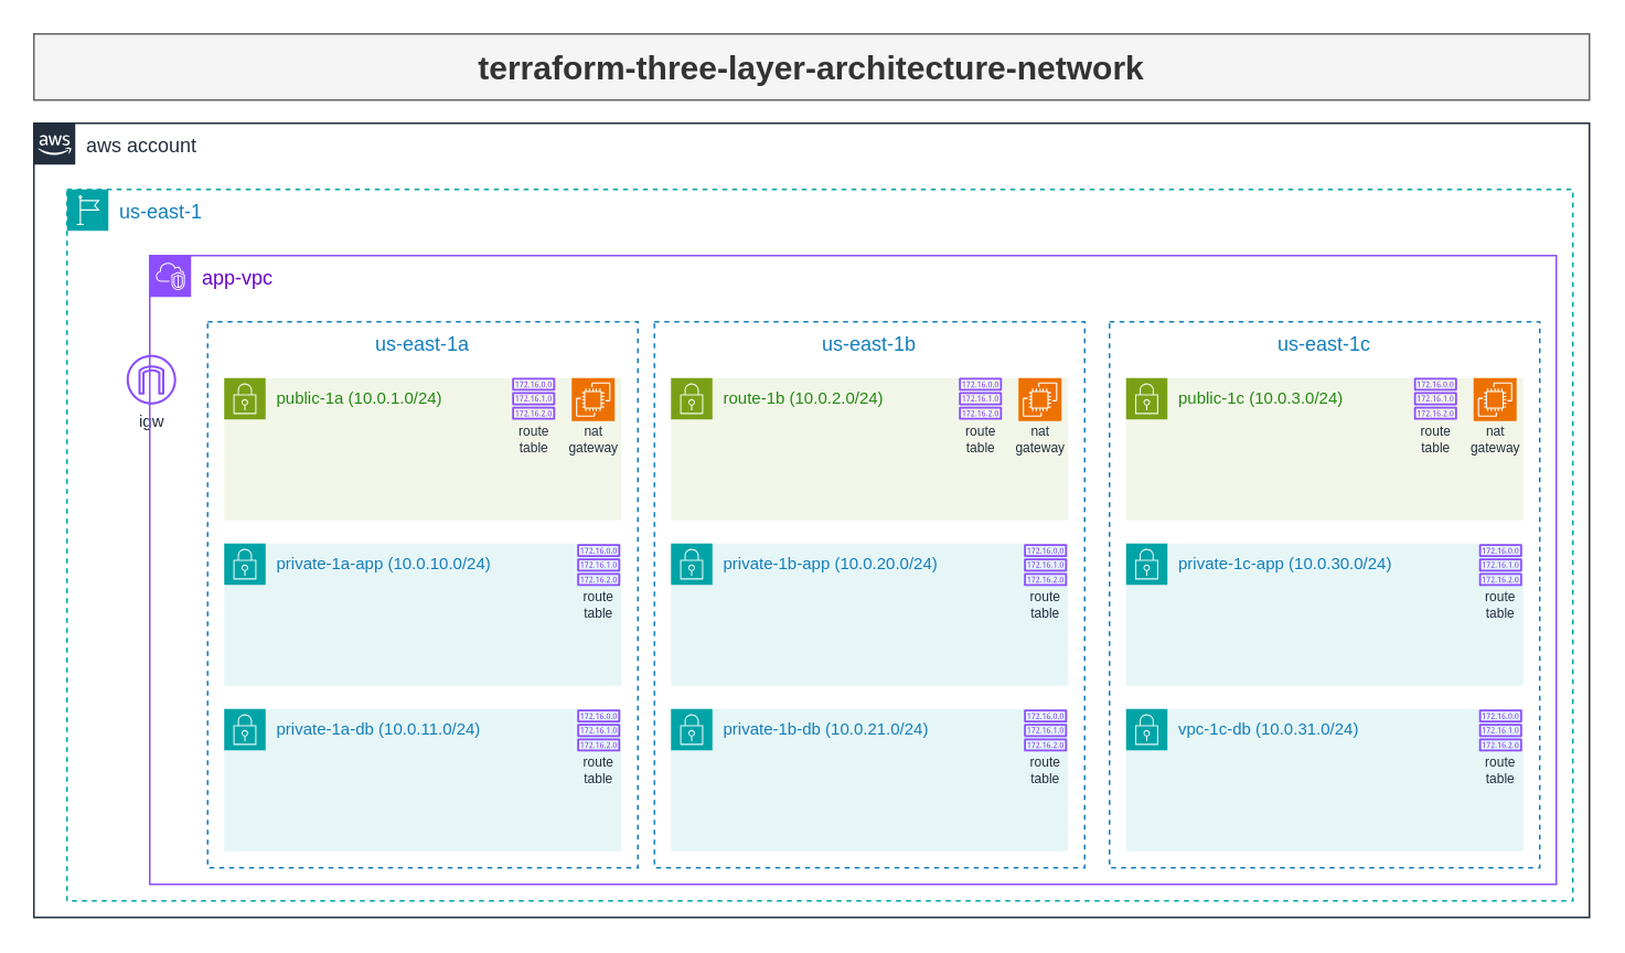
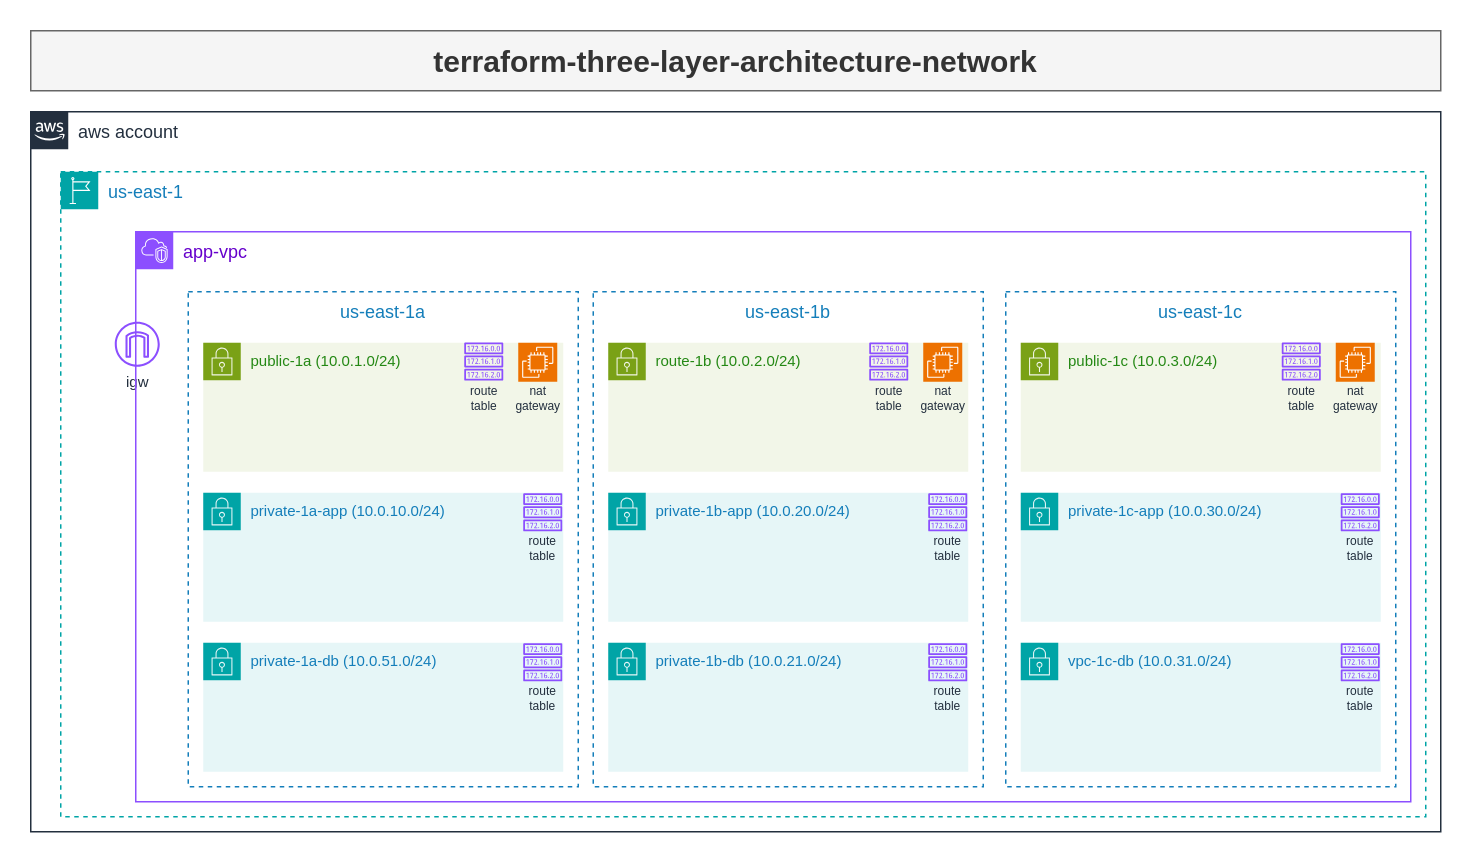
  <mxCell id="0" />
  <mxCell id="1" parent="0" />
  <mxCell id="2" value="aws account" style="points=[[0,0],[0.25,0],[0.5,0],[0.75,0],[1,0],[1,0.25],[1,0.5],[1,0.75],[1,1],[0.75,1],[0.5,1],[0.25,1],[0,1],[0,0.75],[0,0.5],[0,0.25]];outlineConnect=0;gradientColor=none;html=1;whiteSpace=wrap;fontSize=12;fontStyle=0;container=0;pointerEvents=0;collapsible=0;recursiveResize=0;shape=mxgraph.aws4.group;grIcon=mxgraph.aws4.group_aws_cloud_alt;strokeColor=#232F3E;fillColor=default;verticalAlign=top;align=left;spacingLeft=30;fontColor=#232F3E;dashed=0;" vertex="1" parent="1"><mxGeometry x="20" y="74" width="940" height="480" as="geometry" /></mxCell>
  <mxCell id="3" value="igw" style="sketch=0;outlineConnect=0;fontColor=#232F3E;gradientColor=none;fillColor=#8C4FFF;strokeColor=none;dashed=0;verticalLabelPosition=bottom;verticalAlign=top;align=center;html=1;fontSize=10;fontStyle=0;aspect=fixed;pointerEvents=1;shape=mxgraph.aws4.internet_gateway;spacing=0;labelBackgroundColor=default;labelBorderColor=none;" vertex="1" parent="1"><mxGeometry x="76" y="214" width="30" height="30" as="geometry" /></mxCell>
  <mxCell id="4" value="us-east-1" style="points=[[0,0],[0.25,0],[0.5,0],[0.75,0],[1,0],[1,0.25],[1,0.5],[1,0.75],[1,1],[0.75,1],[0.5,1],[0.25,1],[0,1],[0,0.75],[0,0.5],[0,0.25]];outlineConnect=0;gradientColor=none;html=1;whiteSpace=wrap;fontSize=12;fontStyle=0;container=0;pointerEvents=0;collapsible=0;recursiveResize=0;shape=mxgraph.aws4.group;grIcon=mxgraph.aws4.group_region;strokeColor=#00A4A6;fillColor=none;verticalAlign=top;align=left;spacingLeft=30;fontColor=#147EBA;dashed=1;" vertex="1" parent="1"><mxGeometry x="40" y="114" width="910" height="430" as="geometry" /></mxCell>
  <mxCell id="5" value="&lt;font color=&quot;#6600cc&quot;&gt;app-vpc&lt;/font&gt;" style="points=[[0,0],[0.25,0],[0.5,0],[0.75,0],[1,0],[1,0.25],[1,0.5],[1,0.75],[1,1],[0.75,1],[0.5,1],[0.25,1],[0,1],[0,0.75],[0,0.5],[0,0.25]];outlineConnect=0;gradientColor=none;html=1;whiteSpace=wrap;fontSize=12;fontStyle=0;container=1;pointerEvents=0;collapsible=0;recursiveResize=0;shape=mxgraph.aws4.group;grIcon=mxgraph.aws4.group_vpc2;strokeColor=#8C4FFF;fillColor=none;verticalAlign=top;align=left;spacingLeft=30;fontColor=#AAB7B8;dashed=0;" vertex="1" parent="1"><mxGeometry x="90" y="154" width="850" height="380" as="geometry" /></mxCell>
  <mxCell id="6" value="us-east-1a" style="fillColor=none;strokeColor=#147EBA;dashed=1;verticalAlign=top;fontStyle=0;fontColor=#147EBA;whiteSpace=wrap;html=1;" vertex="1" parent="5"><mxGeometry x="35" y="40" width="260" height="330" as="geometry" /></mxCell>
  <mxCell id="7" value="private-1a-app (10.0.10.0/24)" style="points=[[0,0],[0.25,0],[0.5,0],[0.75,0],[1,0],[1,0.25],[1,0.5],[1,0.75],[1,1],[0.75,1],[0.5,1],[0.25,1],[0,1],[0,0.75],[0,0.5],[0,0.25]];outlineConnect=0;gradientColor=none;html=1;whiteSpace=wrap;fontSize=10;fontStyle=0;container=1;pointerEvents=0;collapsible=0;recursiveResize=0;shape=mxgraph.aws4.group;grIcon=mxgraph.aws4.group_security_group;grStroke=0;strokeColor=#00A4A6;fillColor=#E6F6F7;verticalAlign=top;align=left;spacingLeft=30;fontColor=#147EBA;dashed=0;" vertex="1" parent="5"><mxGeometry x="45" y="174" width="240" height="86" as="geometry" /></mxCell>
  <mxCell id="8" value="route&lt;div style=&quot;font-size: 8px;&quot;&gt;table&lt;/div&gt;" style="sketch=0;outlineConnect=0;fontColor=#232F3E;gradientColor=none;fillColor=#8C4FFF;strokeColor=none;dashed=0;verticalLabelPosition=bottom;verticalAlign=top;align=center;html=1;fontSize=8;fontStyle=0;aspect=fixed;pointerEvents=1;shape=mxgraph.aws4.route_table;spacing=0;spacingTop=-3;rotation=0;" vertex="1" parent="7"><mxGeometry x="213.32" width="26" height="26" as="geometry" /></mxCell>
  <mxCell id="9" value="public-1a (10.0.1.0/24)" style="points=[[0,0],[0.25,0],[0.5,0],[0.75,0],[1,0],[1,0.25],[1,0.5],[1,0.75],[1,1],[0.75,1],[0.5,1],[0.25,1],[0,1],[0,0.75],[0,0.5],[0,0.25]];outlineConnect=0;gradientColor=none;html=1;whiteSpace=wrap;fontSize=10;fontStyle=0;container=1;pointerEvents=0;collapsible=0;recursiveResize=0;shape=mxgraph.aws4.group;grIcon=mxgraph.aws4.group_security_group;grStroke=0;strokeColor=#7AA116;fillColor=#F2F6E8;verticalAlign=top;align=left;spacingLeft=30;fontColor=#248814;dashed=0;" vertex="1" parent="5"><mxGeometry x="45" y="74" width="240" height="86" as="geometry" /></mxCell>
  <mxCell id="10" value="route&lt;div style=&quot;font-size: 8px;&quot;&gt;table&lt;/div&gt;" style="sketch=0;outlineConnect=0;fontColor=#232F3E;gradientColor=none;fillColor=#8C4FFF;strokeColor=none;dashed=0;verticalLabelPosition=bottom;verticalAlign=top;align=center;html=1;fontSize=8;fontStyle=0;aspect=fixed;pointerEvents=1;shape=mxgraph.aws4.route_table;spacing=0;spacingTop=-3;rotation=0;" vertex="1" parent="9"><mxGeometry x="174" y="-0.5" width="26" height="26" as="geometry" /></mxCell>
- <mxCell id="11" value="private-1a-db (10.0.11.0/24)" style="points=[[0,0],[0.25,0],[0.5,0],[0.75,0],[1,0],[1,0.25],[1,0.5],[1,0.75],[1,1],[0.75,1],[0.5,1],[0.25,1],[0,1],[0,0.75],[0,0.5],[0,0.25]];outlineConnect=0;gradientColor=none;html=1;whiteSpace=wrap;fontSize=10;fontStyle=0;container=1;pointerEvents=0;collapsible=0;recursiveResize=0;shape=mxgraph.aws4.group;grIcon=mxgraph.aws4.group_security_group;grStroke=0;strokeColor=#00A4A6;fillColor=#E6F6F7;verticalAlign=top;align=left;spacingLeft=30;fontColor=#147EBA;dashed=0;" vertex="1" parent="5"><mxGeometry x="45" y="274" width="240" height="86" as="geometry" /></mxCell>
+ <mxCell id="11" value="private-1a-db (10.0.51.0/24)" style="points=[[0,0],[0.25,0],[0.5,0],[0.75,0],[1,0],[1,0.25],[1,0.5],[1,0.75],[1,1],[0.75,1],[0.5,1],[0.25,1],[0,1],[0,0.75],[0,0.5],[0,0.25]];outlineConnect=0;gradientColor=none;html=1;whiteSpace=wrap;fontSize=10;fontStyle=0;container=1;pointerEvents=0;collapsible=0;recursiveResize=0;shape=mxgraph.aws4.group;grIcon=mxgraph.aws4.group_security_group;grStroke=0;strokeColor=#00A4A6;fillColor=#E6F6F7;verticalAlign=top;align=left;spacingLeft=30;fontColor=#147EBA;dashed=0;" vertex="1" parent="5"><mxGeometry x="45" y="274" width="240" height="86" as="geometry" /></mxCell>
  <mxCell id="12" value="route&lt;div style=&quot;font-size: 8px;&quot;&gt;table&lt;/div&gt;" style="sketch=0;outlineConnect=0;fontColor=#232F3E;gradientColor=none;fillColor=#8C4FFF;strokeColor=none;dashed=0;verticalLabelPosition=bottom;verticalAlign=top;align=center;html=1;fontSize=8;fontStyle=0;aspect=fixed;pointerEvents=1;shape=mxgraph.aws4.route_table;spacing=0;spacingTop=-3;rotation=0;" vertex="1" parent="11"><mxGeometry x="213.32" width="26" height="26" as="geometry" /></mxCell>
  <mxCell id="13" value="nat&lt;div style=&quot;font-size: 8px;&quot;&gt;gateway&lt;/div&gt;" style="sketch=0;points=[[0,0,0],[0.25,0,0],[0.5,0,0],[0.75,0,0],[1,0,0],[0,1,0],[0.25,1,0],[0.5,1,0],[0.75,1,0],[1,1,0],[0,0.25,0],[0,0.5,0],[0,0.75,0],[1,0.25,0],[1,0.5,0],[1,0.75,0]];outlineConnect=0;fontColor=#232F3E;fillColor=#ED7100;strokeColor=#ffffff;dashed=0;verticalLabelPosition=bottom;verticalAlign=top;align=center;html=1;fontSize=8;fontStyle=0;aspect=fixed;shape=mxgraph.aws4.resourceIcon;resIcon=mxgraph.aws4.ec2;fontFamily=Helvetica;spacing=0;spacingTop=-3;rotation=0;" vertex="1" parent="5"><mxGeometry x="255" y="74" width="26" height="26" as="geometry" /></mxCell>
  <mxCell id="14" value="us-east-1b" style="fillColor=none;strokeColor=#147EBA;dashed=1;verticalAlign=top;fontStyle=0;fontColor=#147EBA;whiteSpace=wrap;html=1;" vertex="1" parent="5"><mxGeometry x="305" y="40" width="260" height="330" as="geometry" /></mxCell>
  <mxCell id="15" value="private-1b-app (10.0.20.0/24)" style="points=[[0,0],[0.25,0],[0.5,0],[0.75,0],[1,0],[1,0.25],[1,0.5],[1,0.75],[1,1],[0.75,1],[0.5,1],[0.25,1],[0,1],[0,0.75],[0,0.5],[0,0.25]];outlineConnect=0;gradientColor=none;html=1;whiteSpace=wrap;fontSize=10;fontStyle=0;container=1;pointerEvents=0;collapsible=0;recursiveResize=0;shape=mxgraph.aws4.group;grIcon=mxgraph.aws4.group_security_group;grStroke=0;strokeColor=#00A4A6;fillColor=#E6F6F7;verticalAlign=top;align=left;spacingLeft=30;fontColor=#147EBA;dashed=0;" vertex="1" parent="5"><mxGeometry x="315" y="174" width="240" height="86" as="geometry" /></mxCell>
  <mxCell id="16" value="route&lt;div style=&quot;font-size: 8px;&quot;&gt;table&lt;/div&gt;" style="sketch=0;outlineConnect=0;fontColor=#232F3E;gradientColor=none;fillColor=#8C4FFF;strokeColor=none;dashed=0;verticalLabelPosition=bottom;verticalAlign=top;align=center;html=1;fontSize=8;fontStyle=0;aspect=fixed;pointerEvents=1;shape=mxgraph.aws4.route_table;spacing=0;spacingTop=-3;rotation=0;" vertex="1" parent="15"><mxGeometry x="213.32" width="26" height="26" as="geometry" /></mxCell>
  <mxCell id="17" value="route-1b (10.0.2.0/24)" style="points=[[0,0],[0.25,0],[0.5,0],[0.75,0],[1,0],[1,0.25],[1,0.5],[1,0.75],[1,1],[0.75,1],[0.5,1],[0.25,1],[0,1],[0,0.75],[0,0.5],[0,0.25]];outlineConnect=0;gradientColor=none;html=1;whiteSpace=wrap;fontSize=10;fontStyle=0;container=1;pointerEvents=0;collapsible=0;recursiveResize=0;shape=mxgraph.aws4.group;grIcon=mxgraph.aws4.group_security_group;grStroke=0;strokeColor=#7AA116;fillColor=#F2F6E8;verticalAlign=top;align=left;spacingLeft=30;fontColor=#248814;dashed=0;" vertex="1" parent="5"><mxGeometry x="315" y="74" width="240" height="86" as="geometry" /></mxCell>
  <mxCell id="18" value="route&lt;div style=&quot;font-size: 8px;&quot;&gt;table&lt;/div&gt;" style="sketch=0;outlineConnect=0;fontColor=#232F3E;gradientColor=none;fillColor=#8C4FFF;strokeColor=none;dashed=0;verticalLabelPosition=bottom;verticalAlign=top;align=center;html=1;fontSize=8;fontStyle=0;aspect=fixed;pointerEvents=1;shape=mxgraph.aws4.route_table;spacing=0;spacingTop=-3;rotation=0;" vertex="1" parent="17"><mxGeometry x="174" y="-0.5" width="26" height="26" as="geometry" /></mxCell>
  <mxCell id="19" value="private-1b-db (10.0.21.0/24)" style="points=[[0,0],[0.25,0],[0.5,0],[0.75,0],[1,0],[1,0.25],[1,0.5],[1,0.75],[1,1],[0.75,1],[0.5,1],[0.25,1],[0,1],[0,0.75],[0,0.5],[0,0.25]];outlineConnect=0;gradientColor=none;html=1;whiteSpace=wrap;fontSize=10;fontStyle=0;container=1;pointerEvents=0;collapsible=0;recursiveResize=0;shape=mxgraph.aws4.group;grIcon=mxgraph.aws4.group_security_group;grStroke=0;strokeColor=#00A4A6;fillColor=#E6F6F7;verticalAlign=top;align=left;spacingLeft=30;fontColor=#147EBA;dashed=0;" vertex="1" parent="5"><mxGeometry x="315" y="274" width="240" height="86" as="geometry" /></mxCell>
  <mxCell id="20" value="route&lt;div style=&quot;font-size: 8px;&quot;&gt;table&lt;/div&gt;" style="sketch=0;outlineConnect=0;fontColor=#232F3E;gradientColor=none;fillColor=#8C4FFF;strokeColor=none;dashed=0;verticalLabelPosition=bottom;verticalAlign=top;align=center;html=1;fontSize=8;fontStyle=0;aspect=fixed;pointerEvents=1;shape=mxgraph.aws4.route_table;spacing=0;spacingTop=-3;rotation=0;" vertex="1" parent="19"><mxGeometry x="213.32" width="26" height="26" as="geometry" /></mxCell>
  <mxCell id="21" value="nat&lt;div style=&quot;font-size: 8px;&quot;&gt;gateway&lt;/div&gt;" style="sketch=0;points=[[0,0,0],[0.25,0,0],[0.5,0,0],[0.75,0,0],[1,0,0],[0,1,0],[0.25,1,0],[0.5,1,0],[0.75,1,0],[1,1,0],[0,0.25,0],[0,0.5,0],[0,0.75,0],[1,0.25,0],[1,0.5,0],[1,0.75,0]];outlineConnect=0;fontColor=#232F3E;fillColor=#ED7100;strokeColor=#ffffff;dashed=0;verticalLabelPosition=bottom;verticalAlign=top;align=center;html=1;fontSize=8;fontStyle=0;aspect=fixed;shape=mxgraph.aws4.resourceIcon;resIcon=mxgraph.aws4.ec2;fontFamily=Helvetica;spacing=0;spacingTop=-3;rotation=0;" vertex="1" parent="5"><mxGeometry x="525" y="74" width="26" height="26" as="geometry" /></mxCell>
  <mxCell id="22" value="us-east-1c" style="fillColor=none;strokeColor=#147EBA;dashed=1;verticalAlign=top;fontStyle=0;fontColor=#147EBA;whiteSpace=wrap;html=1;" vertex="1" parent="5"><mxGeometry x="580" y="40" width="260" height="330" as="geometry" /></mxCell>
  <mxCell id="23" value="private-1c-app (10.0.30.0/24)" style="points=[[0,0],[0.25,0],[0.5,0],[0.75,0],[1,0],[1,0.25],[1,0.5],[1,0.75],[1,1],[0.75,1],[0.5,1],[0.25,1],[0,1],[0,0.75],[0,0.5],[0,0.25]];outlineConnect=0;gradientColor=none;html=1;whiteSpace=wrap;fontSize=10;fontStyle=0;container=1;pointerEvents=0;collapsible=0;recursiveResize=0;shape=mxgraph.aws4.group;grIcon=mxgraph.aws4.group_security_group;grStroke=0;strokeColor=#00A4A6;fillColor=#E6F6F7;verticalAlign=top;align=left;spacingLeft=30;fontColor=#147EBA;dashed=0;" vertex="1" parent="5"><mxGeometry x="590" y="174" width="240" height="86" as="geometry" /></mxCell>
  <mxCell id="24" value="route&lt;div style=&quot;font-size: 8px;&quot;&gt;table&lt;/div&gt;" style="sketch=0;outlineConnect=0;fontColor=#232F3E;gradientColor=none;fillColor=#8C4FFF;strokeColor=none;dashed=0;verticalLabelPosition=bottom;verticalAlign=top;align=center;html=1;fontSize=8;fontStyle=0;aspect=fixed;pointerEvents=1;shape=mxgraph.aws4.route_table;spacing=0;spacingTop=-3;rotation=0;" vertex="1" parent="23"><mxGeometry x="213.32" width="26" height="26" as="geometry" /></mxCell>
  <mxCell id="25" value="public-1c (10.0.3.0/24)" style="points=[[0,0],[0.25,0],[0.5,0],[0.75,0],[1,0],[1,0.25],[1,0.5],[1,0.75],[1,1],[0.75,1],[0.5,1],[0.25,1],[0,1],[0,0.75],[0,0.5],[0,0.25]];outlineConnect=0;gradientColor=none;html=1;whiteSpace=wrap;fontSize=10;fontStyle=0;container=1;pointerEvents=0;collapsible=0;recursiveResize=0;shape=mxgraph.aws4.group;grIcon=mxgraph.aws4.group_security_group;grStroke=0;strokeColor=#7AA116;fillColor=#F2F6E8;verticalAlign=top;align=left;spacingLeft=30;fontColor=#248814;dashed=0;" vertex="1" parent="5"><mxGeometry x="590" y="74" width="240" height="86" as="geometry" /></mxCell>
  <mxCell id="26" value="route&lt;div style=&quot;font-size: 8px;&quot;&gt;table&lt;/div&gt;" style="sketch=0;outlineConnect=0;fontColor=#232F3E;gradientColor=none;fillColor=#8C4FFF;strokeColor=none;dashed=0;verticalLabelPosition=bottom;verticalAlign=top;align=center;html=1;fontSize=8;fontStyle=0;aspect=fixed;pointerEvents=1;shape=mxgraph.aws4.route_table;spacing=0;spacingTop=-3;rotation=0;" vertex="1" parent="25"><mxGeometry x="174" y="-0.5" width="26" height="26" as="geometry" /></mxCell>
  <mxCell id="27" value="vpc-1c-db (10.0.31.0/24)" style="points=[[0,0],[0.25,0],[0.5,0],[0.75,0],[1,0],[1,0.25],[1,0.5],[1,0.75],[1,1],[0.75,1],[0.5,1],[0.25,1],[0,1],[0,0.75],[0,0.5],[0,0.25]];outlineConnect=0;gradientColor=none;html=1;whiteSpace=wrap;fontSize=10;fontStyle=0;container=1;pointerEvents=0;collapsible=0;recursiveResize=0;shape=mxgraph.aws4.group;grIcon=mxgraph.aws4.group_security_group;grStroke=0;strokeColor=#00A4A6;fillColor=#E6F6F7;verticalAlign=top;align=left;spacingLeft=30;fontColor=#147EBA;dashed=0;" vertex="1" parent="5"><mxGeometry x="590" y="274" width="240" height="86" as="geometry" /></mxCell>
  <mxCell id="28" value="route&lt;div style=&quot;font-size: 8px;&quot;&gt;table&lt;/div&gt;" style="sketch=0;outlineConnect=0;fontColor=#232F3E;gradientColor=none;fillColor=#8C4FFF;strokeColor=none;dashed=0;verticalLabelPosition=bottom;verticalAlign=top;align=center;html=1;fontSize=8;fontStyle=0;aspect=fixed;pointerEvents=1;shape=mxgraph.aws4.route_table;spacing=0;spacingTop=-3;rotation=0;" vertex="1" parent="27"><mxGeometry x="213.32" width="26" height="26" as="geometry" /></mxCell>
  <mxCell id="29" value="nat&lt;div style=&quot;font-size: 8px;&quot;&gt;gateway&lt;/div&gt;" style="sketch=0;points=[[0,0,0],[0.25,0,0],[0.5,0,0],[0.75,0,0],[1,0,0],[0,1,0],[0.25,1,0],[0.5,1,0],[0.75,1,0],[1,1,0],[0,0.25,0],[0,0.5,0],[0,0.75,0],[1,0.25,0],[1,0.5,0],[1,0.75,0]];outlineConnect=0;fontColor=#232F3E;fillColor=#ED7100;strokeColor=#ffffff;dashed=0;verticalLabelPosition=bottom;verticalAlign=top;align=center;html=1;fontSize=8;fontStyle=0;aspect=fixed;shape=mxgraph.aws4.resourceIcon;resIcon=mxgraph.aws4.ec2;fontFamily=Helvetica;spacing=0;spacingTop=-3;rotation=0;" vertex="1" parent="5"><mxGeometry x="800" y="74" width="26" height="26" as="geometry" /></mxCell>
  <mxCell id="30" value="terraform-three-layer-architecture-network" style="text;html=1;align=center;verticalAlign=middle;whiteSpace=wrap;rounded=0;fontFamily=Helvetica;fontSize=20;fontStyle=1;fillColor=#f5f5f5;fontColor=#333333;strokeColor=#666666;rotation=0;" vertex="1" parent="1"><mxGeometry x="20" y="20" width="940" height="40" as="geometry" /></mxCell>
